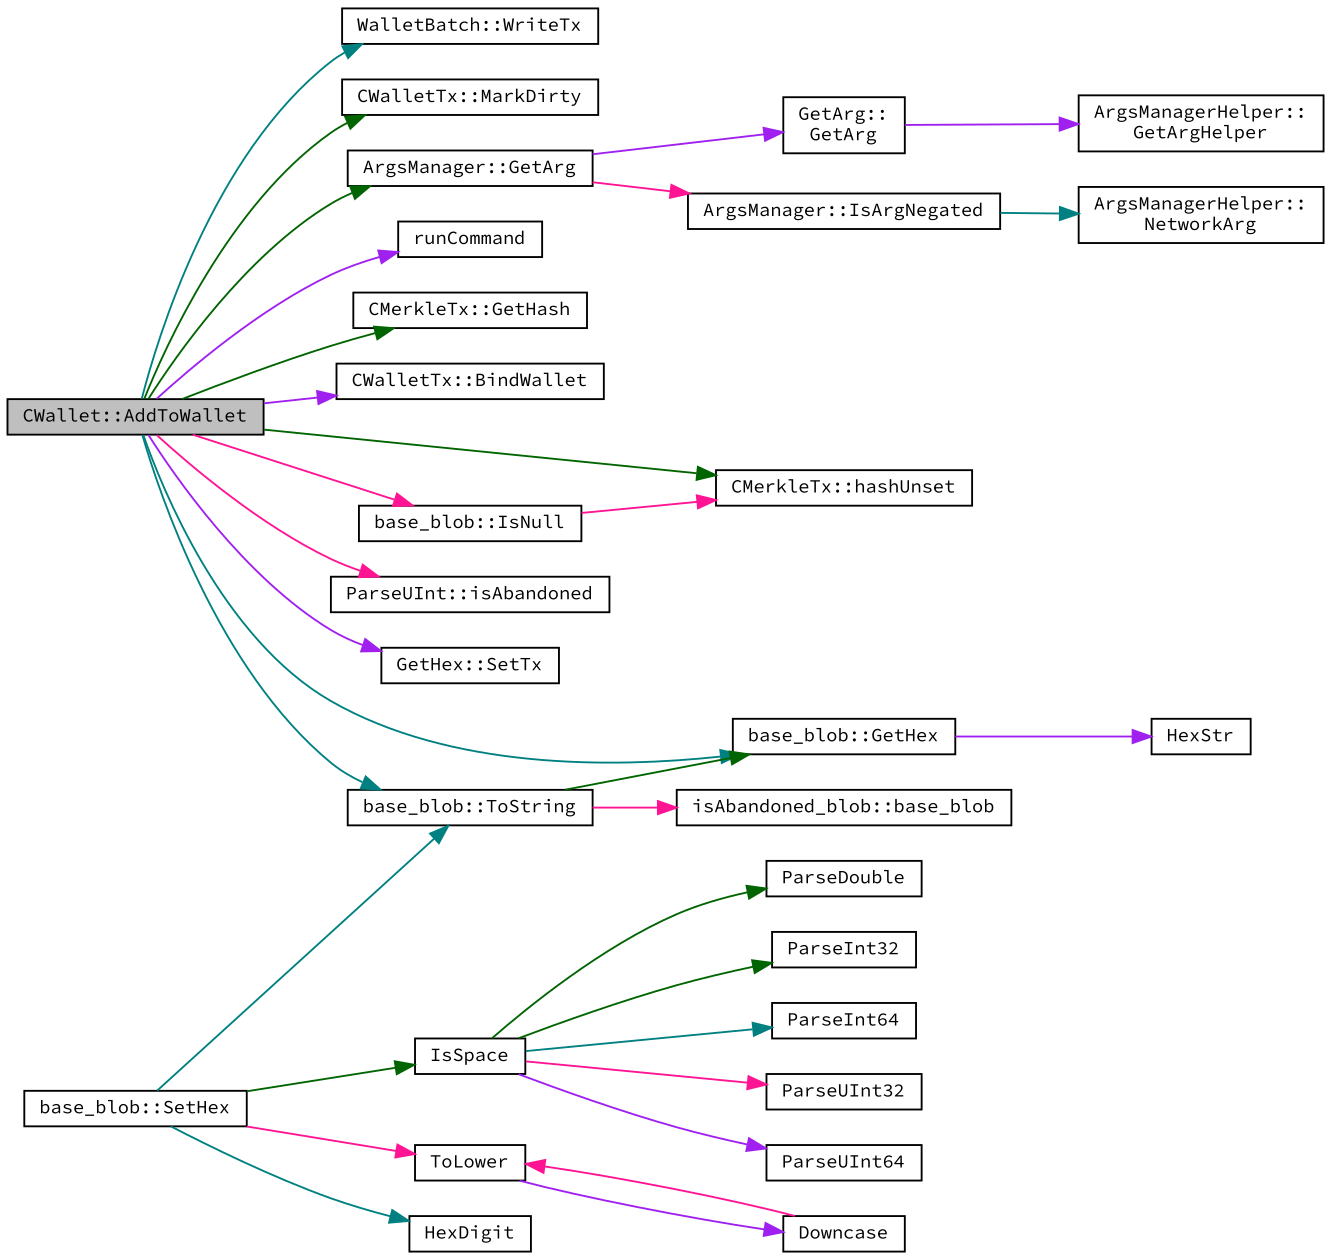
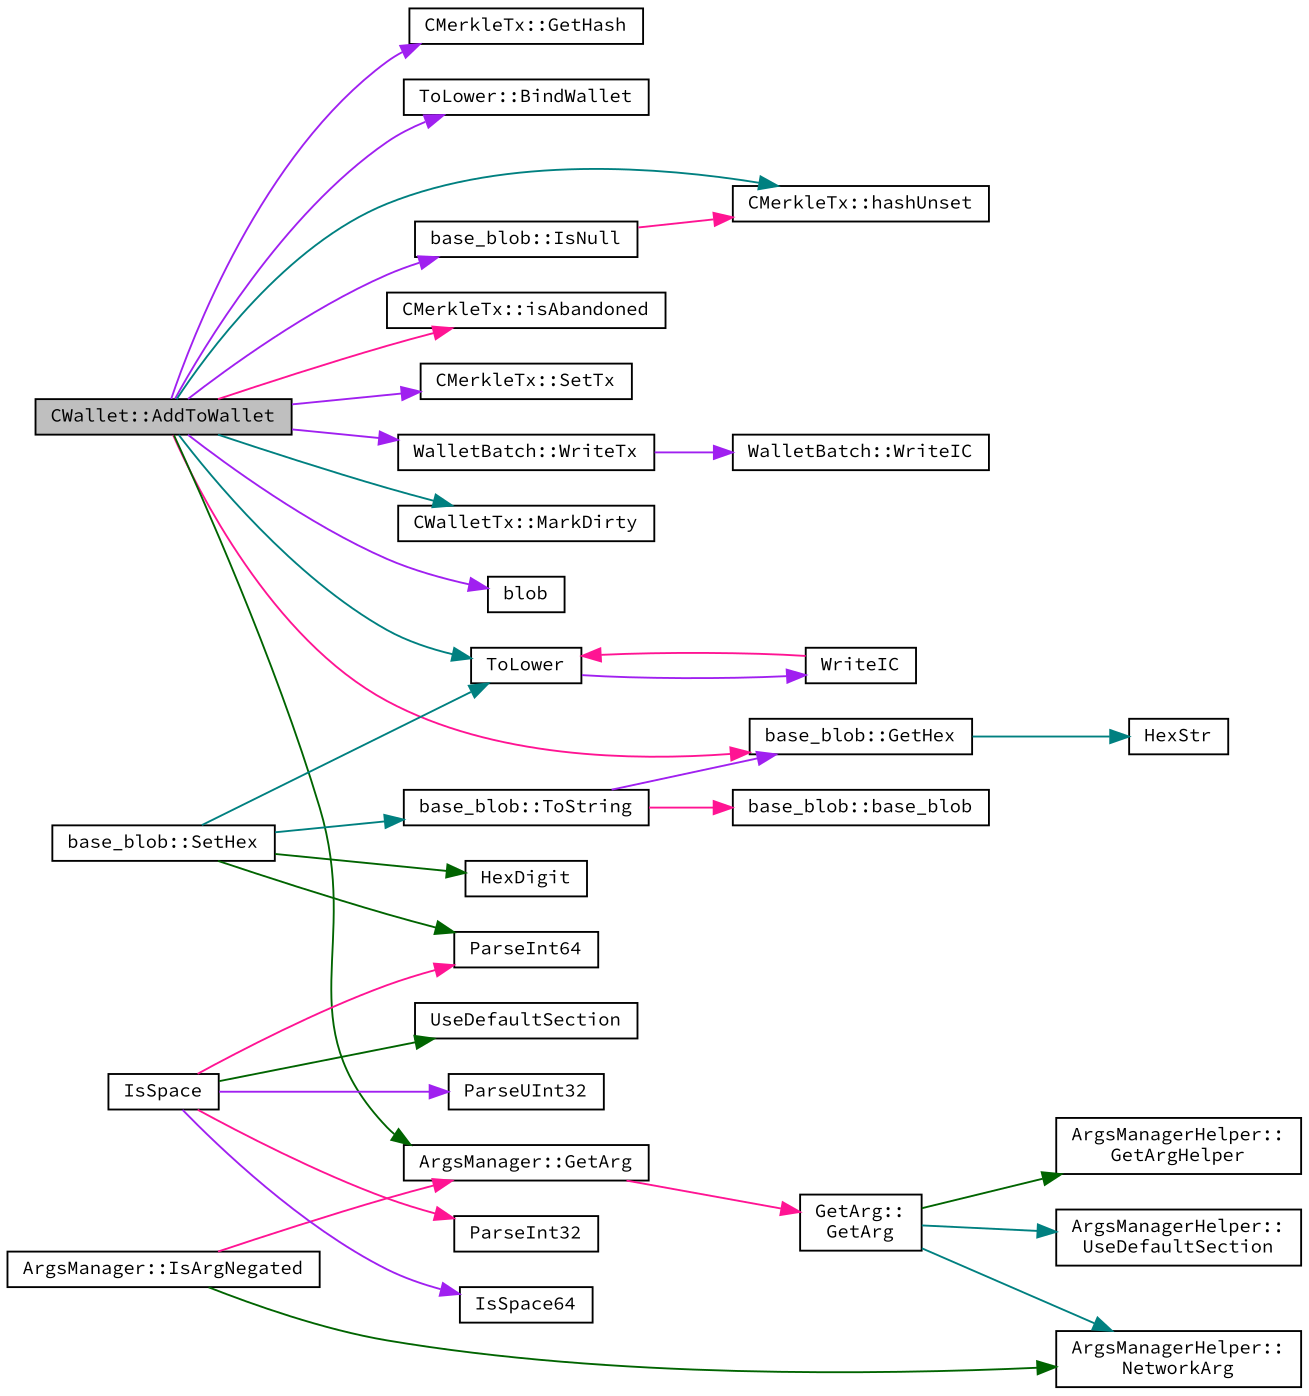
  digraph {
    fontname="Source Code Pro"
    rankdir=LR
    node [color=black fillcolor=white fontname="Source Code Pro" fontsize=10 shape=record style=filled]
    edge [color=darkgreen fontname="Source Code Pro" fontsize=10 labelfontname=Helvetica labelfontsize=10 style=solid]
    n1 [fillcolor=grey75 fontcolor=black height=0.2 label="CWallet::AddToWallet" width=0.4]
    n2 [height=0.2 label="CMerkleTx::GetHash" width=0.4]
-   n3 [height=0.2 label="CWalletTx::BindWallet" width=0.4]
+   n3 [height=0.2 label="ToLower::BindWallet" width=0.4]
    n4 [height=0.2 label="CMerkleTx::hashUnset" width=0.4]
    n5 [height=0.2 label="base_blob::IsNull" width=0.4]
-   n6 [height=0.2 label="ParseUInt::isAbandoned" width=0.4]
-   n7 [height=0.2 label="GetHex::SetTx" width=0.4]
+   n6 [height=0.2 label="CMerkleTx::isAbandoned" width=0.4]
+   n7 [height=0.2 label="CMerkleTx::SetTx" width=0.4]
    n8 [height=0.2 label="base_blob::ToString" width=0.4]
    n9 [height=0.2 label="base_blob::GetHex" width=0.4]
    n10 [height=0.2 label="WalletBatch::WriteTx" width=0.4]
    n11 [height=0.2 label="CWalletTx::MarkDirty" width=0.4]
    n12 [height=0.2 label="ArgsManager::GetArg" width=0.4]
-   n13 [height=0.2 label=runCommand width=0.4]
-   n14 [height=0.2 label="isAbandoned_blob::base_blob" width=0.4]
+   n13 [height=0.2 label=blob width=0.4]
+   n14 [height=0.2 label="base_blob::base_blob" width=0.4]
    n15 [height=0.2 label=HexStr width=0.4]
+   n16 [height=0.2 label="WalletBatch::WriteIC" width=0.4]
    n17 [height=0.2 label="ArgsManager::IsArgNegated" width=0.4]
    n18 [height=0.2 label="GetArg::\lGetArg" width=0.4]
    n19 [height=0.2 label="base_blob::SetHex" width=0.4]
    n20 [height=0.2 label=IsSpace width=0.4]
    n21 [height=0.2 label=ToLower width=0.4]
    n22 [height=0.2 label=HexDigit width=0.4]
    n23 [height=0.2 label=ParseInt32 width=0.4]
    n24 [height=0.2 label=ParseInt64 width=0.4]
    n25 [height=0.2 label=ParseUInt32 width=0.4]
-   n26 [height=0.2 label=ParseUInt64 width=0.4]
-   n27 [height=0.2 label=ParseDouble width=0.4]
-   n28 [height=0.2 label=Downcase width=0.4]
+   n26 [height=0.2 label=IsSpace64 width=0.4]
+   n27 [height=0.2 label=UseDefaultSection width=0.4]
+   n28 [height=0.2 label=WriteIC width=0.4]
    n29 [height=0.2 label="ArgsManagerHelper::\lNetworkArg" width=0.4]
    n30 [height=0.2 label="ArgsManagerHelper::\lGetArgHelper" width=0.4]
-   n1 -> n2
+   n31 [height=0.2 label="ArgsManagerHelper::\lUseDefaultSection" width=0.4]
+   n1 -> n2 [color=purple]
    n1 -> n3 [color=purple]
-   n1 -> n4
-   n1 -> n5 [color=deeppink]
+   n1 -> n4 [color=teal]
+   n1 -> n5 [color=purple]
    n1 -> n6 [color=deeppink]
    n1 -> n7 [color=purple]
-   n1 -> n8 [color=teal]
-   n1 -> n9 [color=teal]
-   n1 -> n10 [color=teal]
-   n1 -> n11
+   n1 -> n21 [color=teal]
+   n1 -> n9 [color=deeppink]
+   n1 -> n10 [color=purple]
+   n1 -> n11 [color=teal]
    n1 -> n12
    n1 -> n13 [color=purple]
    n5 -> n4 [color=deeppink]
-   n8 -> n9
+   n8 -> n9 [color=purple]
    n8 -> n14 [color=deeppink]
-   n9 -> n15 [color=purple]
-   n12 -> n17 [color=deeppink]
-   n12 -> n18 [color=purple]
-   n17 -> n29 [color=teal]
-   n18 -> n30 [color=purple]
+   n9 -> n15 [color=teal]
+   n10 -> n16 [color=purple]
+   n17 -> n12 [color=deeppink]
+   n12 -> n18 [color=deeppink]
+   n17 -> n29
+   n18 -> n29 [color=teal]
+   n18 -> n30
+   n18 -> n31 [color=teal]
    n19 -> n8 [color=teal]
-   n19 -> n20
-   n19 -> n21 [color=deeppink]
-   n19 -> n22 [color=teal]
-   n20 -> n23
-   n20 -> n24 [color=teal]
-   n20 -> n25 [color=deeppink]
+   n19 -> n24
+   n19 -> n21 [color=teal]
+   n19 -> n22
+   n20 -> n23 [color=deeppink]
+   n20 -> n24 [color=deeppink]
+   n20 -> n25 [color=purple]
    n20 -> n26 [color=purple]
    n20 -> n27
    n21 -> n28 [color=purple]
    n28 -> n21 [color=deeppink]
  }
